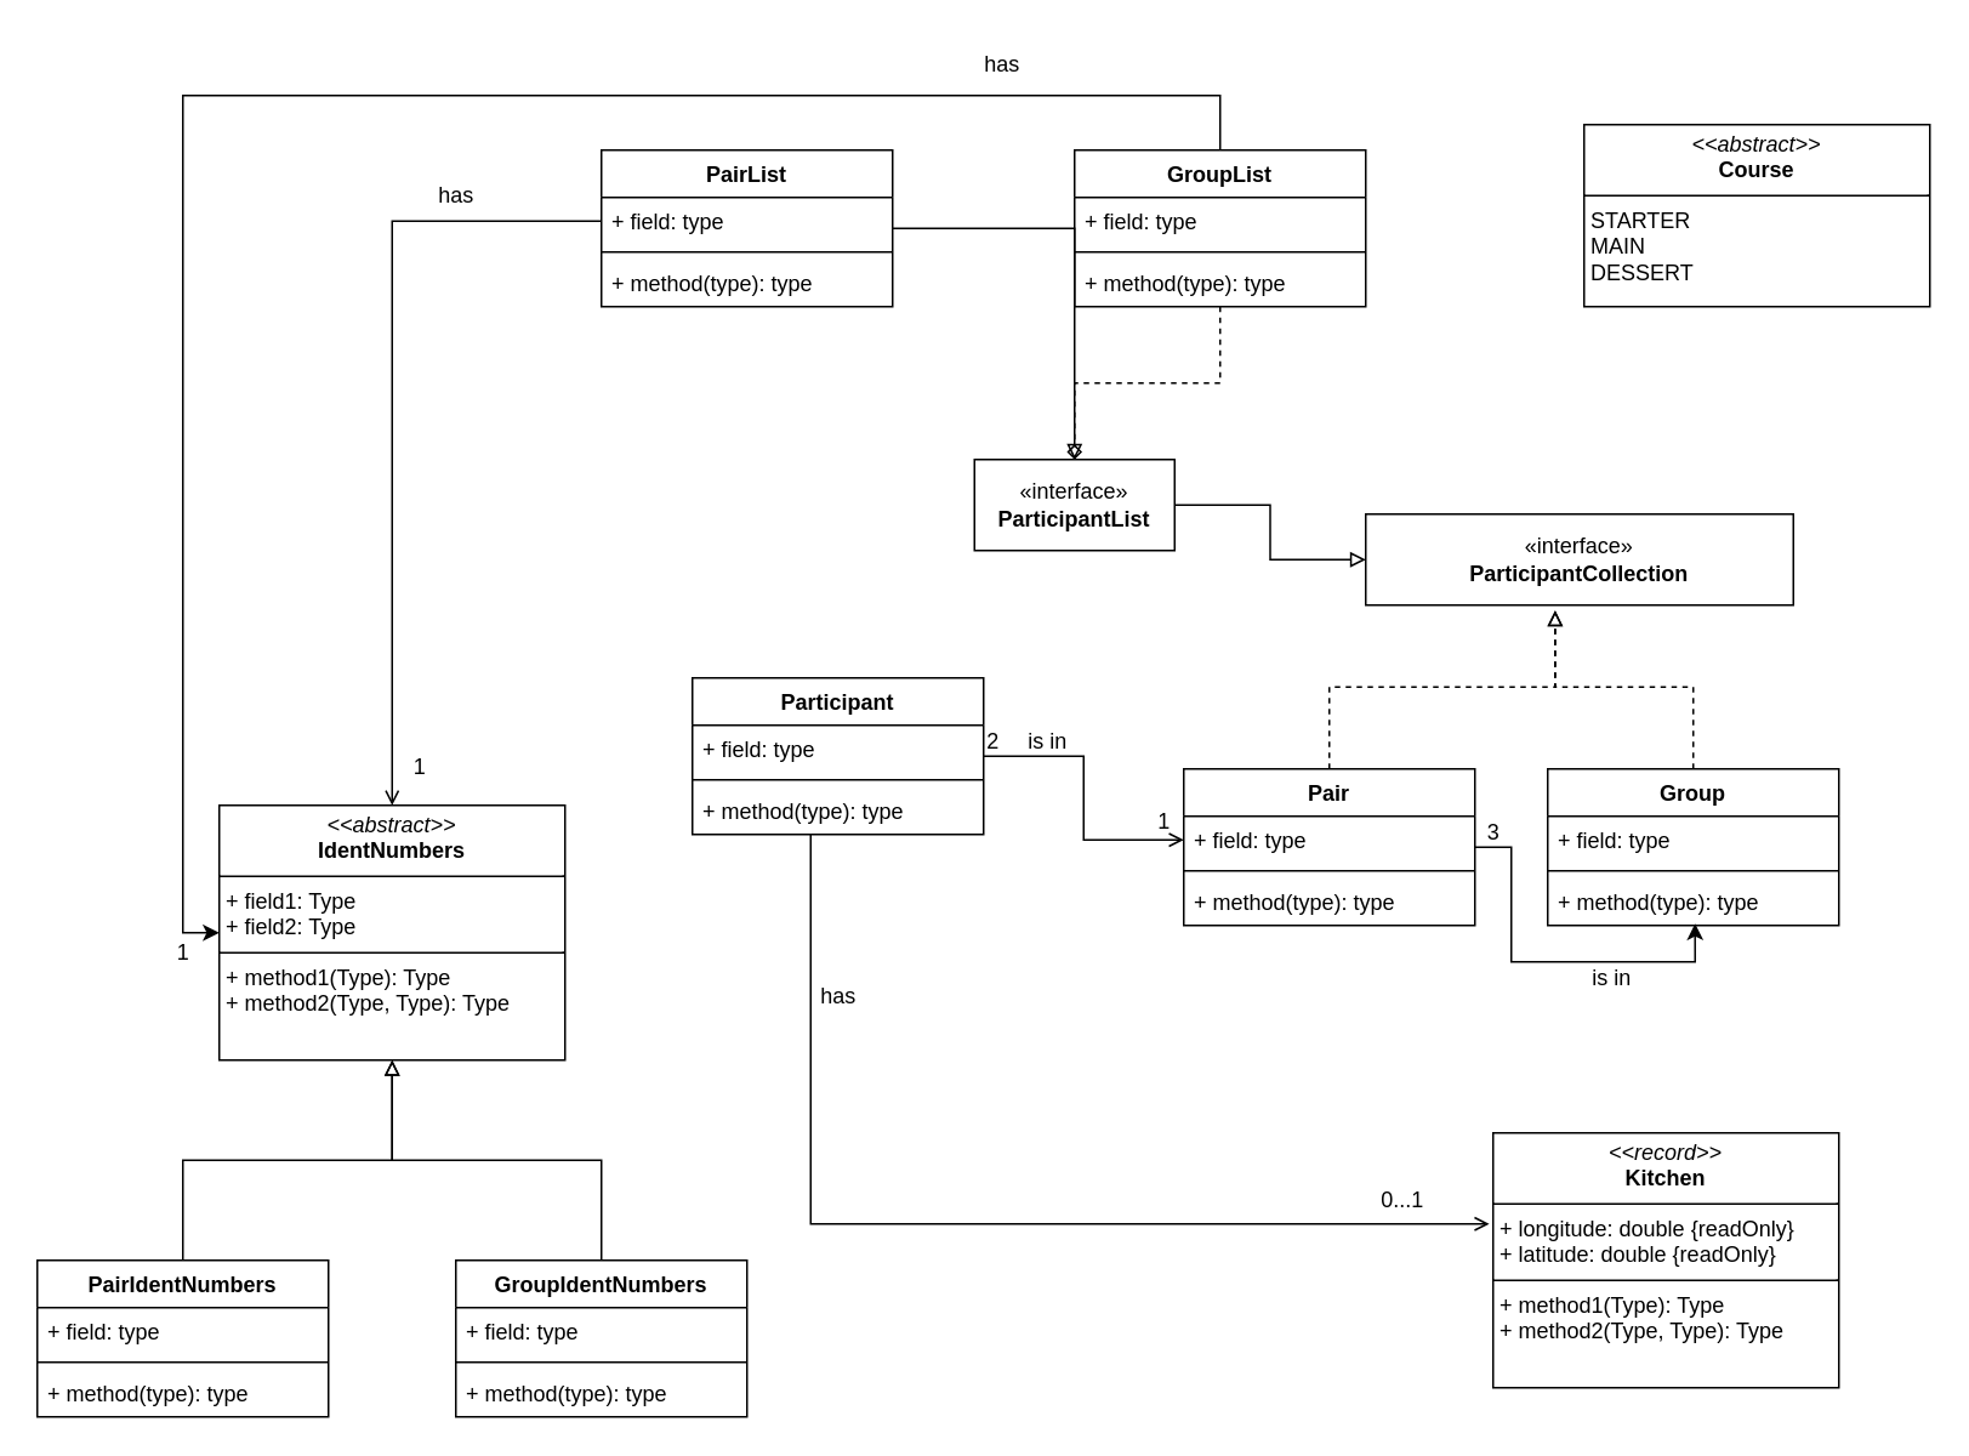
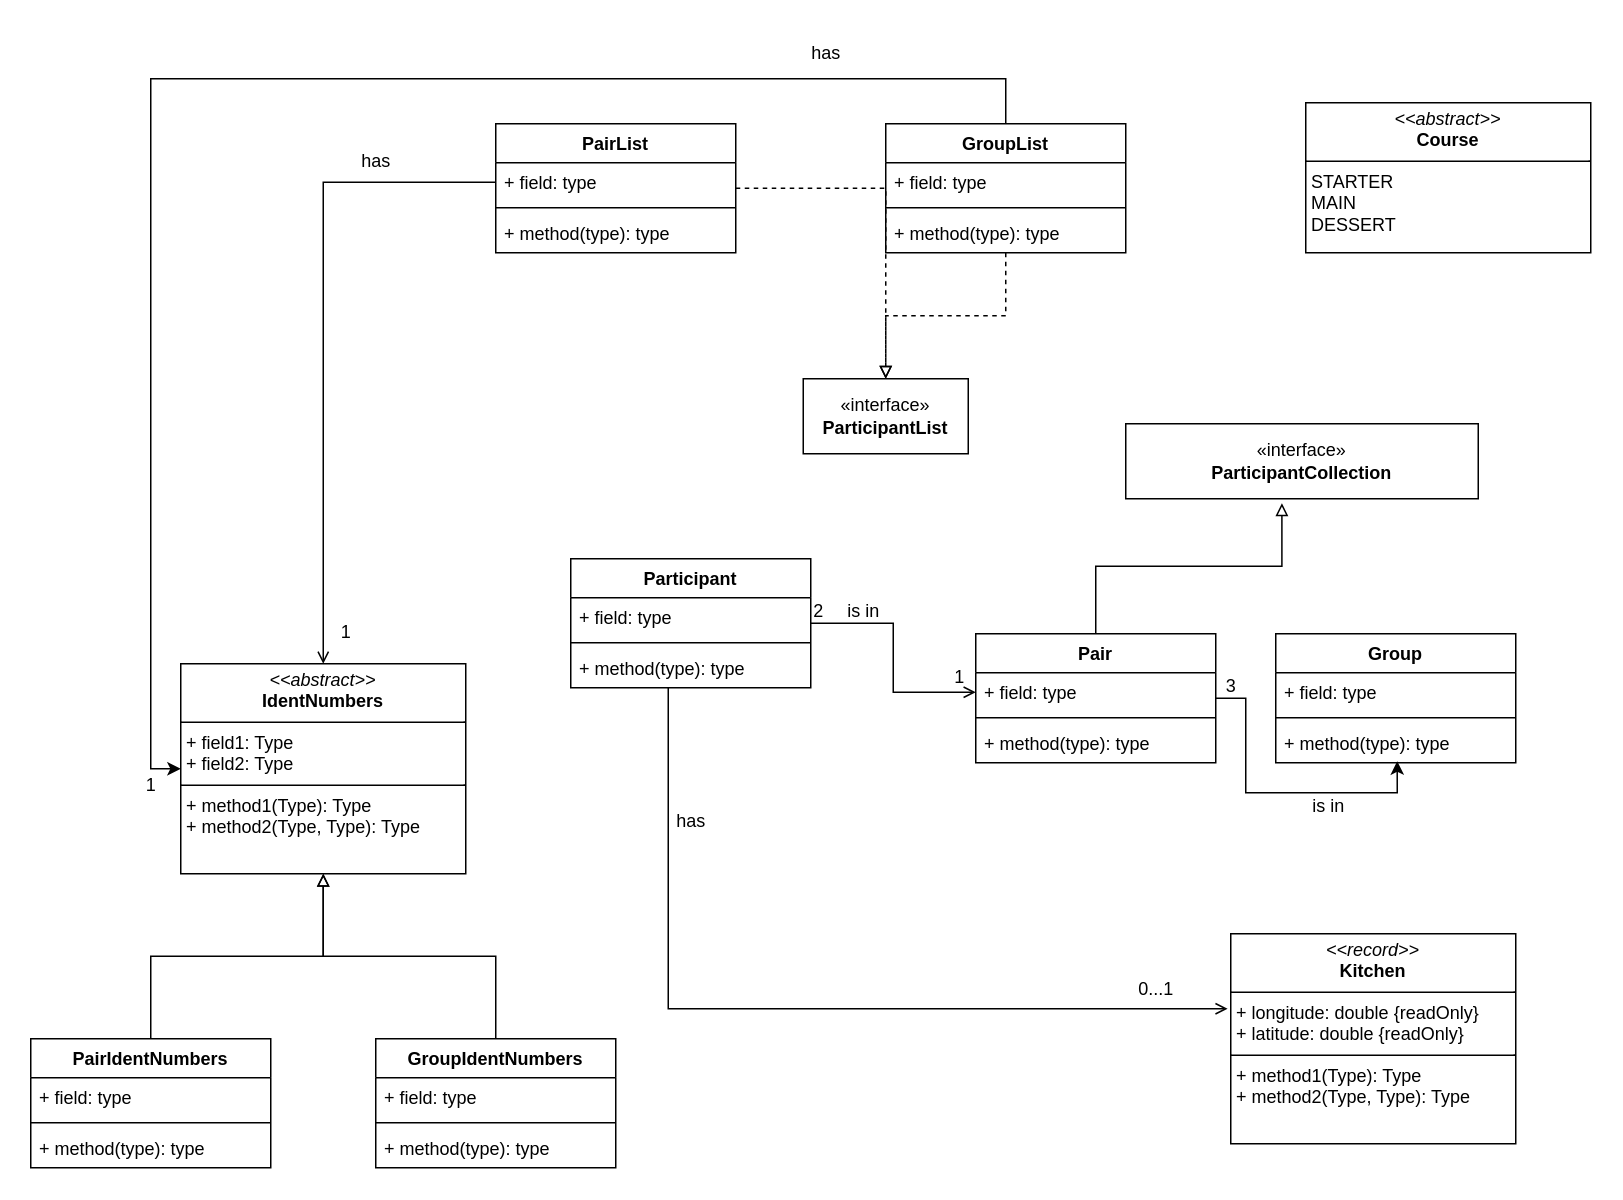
  <mxCell id="0" />
  <mxCell id="1" parent="0" />
  <mxCell id="2" value="«interface»&lt;br&gt;&lt;b&gt;ParticipantCollection&lt;/b&gt;" style="html=1;whiteSpace=wrap;" vertex="1" parent="1"><mxGeometry x="750" y="282" width="235" height="50" as="geometry" /></mxCell>
- <mxCell id="3" style="edgeStyle=orthogonalEdgeStyle;rounded=0;orthogonalLoop=1;jettySize=auto;html=1;endArrow=block;endFill=0;" edge="1" parent="1" source="4" target="2"><mxGeometry relative="1" as="geometry" /></mxCell>
  <mxCell id="4" value="«interface»&lt;br&gt;&lt;b&gt;ParticipantList&lt;/b&gt;" style="html=1;whiteSpace=wrap;" vertex="1" parent="1"><mxGeometry x="535" y="252" width="110" height="50" as="geometry" /></mxCell>
  <mxCell id="5" value="Group" style="swimlane;fontStyle=1;align=center;verticalAlign=top;childLayout=stackLayout;horizontal=1;startSize=26;horizontalStack=0;resizeParent=1;resizeParentMax=0;resizeLast=0;collapsible=1;marginBottom=0;whiteSpace=wrap;html=1;" vertex="1" parent="1"><mxGeometry x="850" y="422" width="160" height="86" as="geometry" /></mxCell>
  <mxCell id="6" value="+ field: type" style="text;strokeColor=none;fillColor=none;align=left;verticalAlign=top;spacingLeft=4;spacingRight=4;overflow=hidden;rotatable=0;points=[[0,0.5],[1,0.5]];portConstraint=eastwest;whiteSpace=wrap;html=1;" vertex="1" parent="5"><mxGeometry y="26" width="160" height="26" as="geometry" /></mxCell>
  <mxCell id="7" value="" style="line;strokeWidth=1;fillColor=none;align=left;verticalAlign=middle;spacingTop=-1;spacingLeft=3;spacingRight=3;rotatable=0;labelPosition=right;points=[];portConstraint=eastwest;strokeColor=inherit;" vertex="1" parent="5"><mxGeometry y="52" width="160" height="8" as="geometry" /></mxCell>
  <mxCell id="8" value="+ method(type): type" style="text;strokeColor=none;fillColor=none;align=left;verticalAlign=top;spacingLeft=4;spacingRight=4;overflow=hidden;rotatable=0;points=[[0,0.5],[1,0.5]];portConstraint=eastwest;whiteSpace=wrap;html=1;" vertex="1" parent="5"><mxGeometry y="60" width="160" height="26" as="geometry" /></mxCell>
  <mxCell id="9" style="edgeStyle=orthogonalEdgeStyle;rounded=0;orthogonalLoop=1;jettySize=auto;html=1;entryX=-0.011;entryY=0.357;entryDx=0;entryDy=0;entryPerimeter=0;endArrow=open;endFill=0;" edge="1" parent="1" source="41" target="45"><mxGeometry relative="1" as="geometry"><mxPoint x="790" y="713" as="targetPoint" /><Array as="points"><mxPoint x="445" y="672" /></Array></mxGeometry></mxCell>
  <mxCell id="10" value="Pair" style="swimlane;fontStyle=1;align=center;verticalAlign=top;childLayout=stackLayout;horizontal=1;startSize=26;horizontalStack=0;resizeParent=1;resizeParentMax=0;resizeLast=0;collapsible=1;marginBottom=0;whiteSpace=wrap;html=1;" vertex="1" parent="1"><mxGeometry x="650" y="422" width="160" height="86" as="geometry" /></mxCell>
  <mxCell id="11" value="+ field: type" style="text;strokeColor=none;fillColor=none;align=left;verticalAlign=top;spacingLeft=4;spacingRight=4;overflow=hidden;rotatable=0;points=[[0,0.5],[1,0.5]];portConstraint=eastwest;whiteSpace=wrap;html=1;" vertex="1" parent="10"><mxGeometry y="26" width="160" height="26" as="geometry" /></mxCell>
  <mxCell id="12" value="" style="line;strokeWidth=1;fillColor=none;align=left;verticalAlign=middle;spacingTop=-1;spacingLeft=3;spacingRight=3;rotatable=0;labelPosition=right;points=[];portConstraint=eastwest;strokeColor=inherit;" vertex="1" parent="10"><mxGeometry y="52" width="160" height="8" as="geometry" /></mxCell>
  <mxCell id="13" value="+ method(type): type" style="text;strokeColor=none;fillColor=none;align=left;verticalAlign=top;spacingLeft=4;spacingRight=4;overflow=hidden;rotatable=0;points=[[0,0.5],[1,0.5]];portConstraint=eastwest;whiteSpace=wrap;html=1;" vertex="1" parent="10"><mxGeometry y="60" width="160" height="26" as="geometry" /></mxCell>
- <mxCell id="14" style="edgeStyle=orthogonalEdgeStyle;rounded=0;orthogonalLoop=1;jettySize=auto;html=1;entryX=0.443;entryY=1.06;entryDx=0;entryDy=0;entryPerimeter=0;dashed=1;endArrow=block;endFill=0;" edge="1" parent="1" source="10" target="2"><mxGeometry relative="1" as="geometry" /></mxCell>
- <mxCell id="15" style="edgeStyle=orthogonalEdgeStyle;rounded=0;orthogonalLoop=1;jettySize=auto;html=1;entryX=0.443;entryY=1.06;entryDx=0;entryDy=0;entryPerimeter=0;dashed=1;endArrow=block;endFill=0;" edge="1" parent="1" source="5" target="2"><mxGeometry relative="1" as="geometry" /></mxCell>
- <mxCell id="16" style="edgeStyle=orthogonalEdgeStyle;rounded=0;orthogonalLoop=1;jettySize=auto;html=1;entryX=0.5;entryY=0;entryDx=0;entryDy=0;dashed=1;endArrow=diamond;endFill=0;" edge="1" parent="1" source="18" target="4"><mxGeometry relative="1" as="geometry" /></mxCell>
+ <mxCell id="14" style="edgeStyle=orthogonalEdgeStyle;rounded=0;orthogonalLoop=1;jettySize=auto;html=1;entryX=0.443;entryY=1.06;entryDx=0;entryDy=0;entryPerimeter=0;dashed=0;endArrow=block;endFill=0;" edge="1" parent="1" source="10" target="2"><mxGeometry relative="1" as="geometry" /></mxCell>
+ <mxCell id="16" style="edgeStyle=orthogonalEdgeStyle;rounded=0;orthogonalLoop=1;jettySize=auto;html=1;entryX=0.5;entryY=0;entryDx=0;entryDy=0;dashed=1;endArrow=block;endFill=0;" edge="1" parent="1" source="18" target="4"><mxGeometry relative="1" as="geometry" /></mxCell>
  <mxCell id="17" style="edgeStyle=orthogonalEdgeStyle;rounded=0;orthogonalLoop=1;jettySize=auto;html=1;entryX=0;entryY=0.5;entryDx=0;entryDy=0;" edge="1" parent="1" source="18" target="28"><mxGeometry relative="1" as="geometry"><Array as="points"><mxPoint x="670" y="52" /><mxPoint x="100" y="52" /><mxPoint x="100" y="512" /></Array></mxGeometry></mxCell>
  <mxCell id="18" value="GroupList" style="swimlane;fontStyle=1;align=center;verticalAlign=top;childLayout=stackLayout;horizontal=1;startSize=26;horizontalStack=0;resizeParent=1;resizeParentMax=0;resizeLast=0;collapsible=1;marginBottom=0;whiteSpace=wrap;html=1;" vertex="1" parent="1"><mxGeometry x="590" y="82" width="160" height="86" as="geometry" /></mxCell>
  <mxCell id="19" value="+ field: type" style="text;strokeColor=none;fillColor=none;align=left;verticalAlign=top;spacingLeft=4;spacingRight=4;overflow=hidden;rotatable=0;points=[[0,0.5],[1,0.5]];portConstraint=eastwest;whiteSpace=wrap;html=1;" vertex="1" parent="18"><mxGeometry y="26" width="160" height="26" as="geometry" /></mxCell>
  <mxCell id="20" value="" style="line;strokeWidth=1;fillColor=none;align=left;verticalAlign=middle;spacingTop=-1;spacingLeft=3;spacingRight=3;rotatable=0;labelPosition=right;points=[];portConstraint=eastwest;strokeColor=inherit;" vertex="1" parent="18"><mxGeometry y="52" width="160" height="8" as="geometry" /></mxCell>
  <mxCell id="21" value="+ method(type): type" style="text;strokeColor=none;fillColor=none;align=left;verticalAlign=top;spacingLeft=4;spacingRight=4;overflow=hidden;rotatable=0;points=[[0,0.5],[1,0.5]];portConstraint=eastwest;whiteSpace=wrap;html=1;" vertex="1" parent="18"><mxGeometry y="60" width="160" height="26" as="geometry" /></mxCell>
- <mxCell id="22" style="edgeStyle=orthogonalEdgeStyle;rounded=0;orthogonalLoop=1;jettySize=auto;html=1;entryX=0.5;entryY=0;entryDx=0;entryDy=0;dashed=0;endArrow=block;endFill=0;" edge="1" parent="1" source="23" target="4"><mxGeometry relative="1" as="geometry" /></mxCell>
+ <mxCell id="22" style="edgeStyle=orthogonalEdgeStyle;rounded=0;orthogonalLoop=1;jettySize=auto;html=1;entryX=0.5;entryY=0;entryDx=0;entryDy=0;dashed=1;endArrow=block;endFill=0;" edge="1" parent="1" source="23" target="4"><mxGeometry relative="1" as="geometry" /></mxCell>
  <mxCell id="23" value="PairList" style="swimlane;fontStyle=1;align=center;verticalAlign=top;childLayout=stackLayout;horizontal=1;startSize=26;horizontalStack=0;resizeParent=1;resizeParentMax=0;resizeLast=0;collapsible=1;marginBottom=0;whiteSpace=wrap;html=1;" vertex="1" parent="1"><mxGeometry x="330" y="82" width="160" height="86" as="geometry" /></mxCell>
  <mxCell id="24" value="+ field: type" style="text;strokeColor=none;fillColor=none;align=left;verticalAlign=top;spacingLeft=4;spacingRight=4;overflow=hidden;rotatable=0;points=[[0,0.5],[1,0.5]];portConstraint=eastwest;whiteSpace=wrap;html=1;" vertex="1" parent="23"><mxGeometry y="26" width="160" height="26" as="geometry" /></mxCell>
  <mxCell id="25" value="" style="line;strokeWidth=1;fillColor=none;align=left;verticalAlign=middle;spacingTop=-1;spacingLeft=3;spacingRight=3;rotatable=0;labelPosition=right;points=[];portConstraint=eastwest;strokeColor=inherit;" vertex="1" parent="23"><mxGeometry y="52" width="160" height="8" as="geometry" /></mxCell>
  <mxCell id="26" value="+ method(type): type" style="text;strokeColor=none;fillColor=none;align=left;verticalAlign=top;spacingLeft=4;spacingRight=4;overflow=hidden;rotatable=0;points=[[0,0.5],[1,0.5]];portConstraint=eastwest;whiteSpace=wrap;html=1;" vertex="1" parent="23"><mxGeometry y="60" width="160" height="26" as="geometry" /></mxCell>
  <mxCell id="27" style="edgeStyle=orthogonalEdgeStyle;rounded=0;orthogonalLoop=1;jettySize=auto;html=1;entryX=0;entryY=0.5;entryDx=0;entryDy=0;endArrow=none;endFill=0;startArrow=open;startFill=0;" edge="1" parent="1" source="28" target="24"><mxGeometry relative="1" as="geometry" /></mxCell>
  <mxCell id="28" value="&lt;p style=&quot;margin:0px;margin-top:4px;text-align:center;&quot;&gt;&lt;i&gt;&amp;lt;&amp;lt;abstract&amp;gt;&amp;gt;&lt;/i&gt;&lt;br&gt;&lt;b&gt;IdentNumbers&lt;/b&gt;&lt;/p&gt;&lt;hr size=&quot;1&quot; style=&quot;border-style:solid;&quot;&gt;&lt;p style=&quot;margin:0px;margin-left:4px;&quot;&gt;+ field1: Type&lt;br&gt;+ field2: Type&lt;/p&gt;&lt;hr size=&quot;1&quot; style=&quot;border-style:solid;&quot;&gt;&lt;p style=&quot;margin:0px;margin-left:4px;&quot;&gt;+ method1(Type): Type&lt;br&gt;+ method2(Type, Type): Type&lt;/p&gt;" style="verticalAlign=top;align=left;overflow=fill;html=1;whiteSpace=wrap;" vertex="1" parent="1"><mxGeometry x="120" y="442" width="190" height="140" as="geometry" /></mxCell>
  <mxCell id="29" style="edgeStyle=orthogonalEdgeStyle;rounded=0;orthogonalLoop=1;jettySize=auto;html=1;entryX=0.5;entryY=1;entryDx=0;entryDy=0;endArrow=block;endFill=0;" edge="1" parent="1" source="30" target="28"><mxGeometry relative="1" as="geometry" /></mxCell>
  <mxCell id="30" value="GroupIdentNumbers" style="swimlane;fontStyle=1;align=center;verticalAlign=top;childLayout=stackLayout;horizontal=1;startSize=26;horizontalStack=0;resizeParent=1;resizeParentMax=0;resizeLast=0;collapsible=1;marginBottom=0;whiteSpace=wrap;html=1;" vertex="1" parent="1"><mxGeometry x="250" y="692" width="160" height="86" as="geometry" /></mxCell>
  <mxCell id="31" value="+ field: type" style="text;strokeColor=none;fillColor=none;align=left;verticalAlign=top;spacingLeft=4;spacingRight=4;overflow=hidden;rotatable=0;points=[[0,0.5],[1,0.5]];portConstraint=eastwest;whiteSpace=wrap;html=1;" vertex="1" parent="30"><mxGeometry y="26" width="160" height="26" as="geometry" /></mxCell>
  <mxCell id="32" value="" style="line;strokeWidth=1;fillColor=none;align=left;verticalAlign=middle;spacingTop=-1;spacingLeft=3;spacingRight=3;rotatable=0;labelPosition=right;points=[];portConstraint=eastwest;strokeColor=inherit;" vertex="1" parent="30"><mxGeometry y="52" width="160" height="8" as="geometry" /></mxCell>
  <mxCell id="33" value="+ method(type): type" style="text;strokeColor=none;fillColor=none;align=left;verticalAlign=top;spacingLeft=4;spacingRight=4;overflow=hidden;rotatable=0;points=[[0,0.5],[1,0.5]];portConstraint=eastwest;whiteSpace=wrap;html=1;" vertex="1" parent="30"><mxGeometry y="60" width="160" height="26" as="geometry" /></mxCell>
  <mxCell id="34" style="edgeStyle=orthogonalEdgeStyle;rounded=0;orthogonalLoop=1;jettySize=auto;html=1;entryX=0.5;entryY=1;entryDx=0;entryDy=0;endArrow=block;endFill=0;" edge="1" parent="1" source="35" target="28"><mxGeometry relative="1" as="geometry" /></mxCell>
  <mxCell id="35" value="PairIdentNumbers" style="swimlane;fontStyle=1;align=center;verticalAlign=top;childLayout=stackLayout;horizontal=1;startSize=26;horizontalStack=0;resizeParent=1;resizeParentMax=0;resizeLast=0;collapsible=1;marginBottom=0;whiteSpace=wrap;html=1;" vertex="1" parent="1"><mxGeometry x="20" y="692" width="160" height="86" as="geometry" /></mxCell>
  <mxCell id="36" value="+ field: type" style="text;strokeColor=none;fillColor=none;align=left;verticalAlign=top;spacingLeft=4;spacingRight=4;overflow=hidden;rotatable=0;points=[[0,0.5],[1,0.5]];portConstraint=eastwest;whiteSpace=wrap;html=1;" vertex="1" parent="35"><mxGeometry y="26" width="160" height="26" as="geometry" /></mxCell>
  <mxCell id="37" value="" style="line;strokeWidth=1;fillColor=none;align=left;verticalAlign=middle;spacingTop=-1;spacingLeft=3;spacingRight=3;rotatable=0;labelPosition=right;points=[];portConstraint=eastwest;strokeColor=inherit;" vertex="1" parent="35"><mxGeometry y="52" width="160" height="8" as="geometry" /></mxCell>
  <mxCell id="38" value="+ method(type): type" style="text;strokeColor=none;fillColor=none;align=left;verticalAlign=top;spacingLeft=4;spacingRight=4;overflow=hidden;rotatable=0;points=[[0,0.5],[1,0.5]];portConstraint=eastwest;whiteSpace=wrap;html=1;" vertex="1" parent="35"><mxGeometry y="60" width="160" height="26" as="geometry" /></mxCell>
  <mxCell id="39" value="&lt;p style=&quot;margin:0px;margin-top:4px;text-align:center;&quot;&gt;&lt;i&gt;&amp;lt;&amp;lt;abstract&amp;gt;&amp;gt;&lt;/i&gt;&lt;br&gt;&lt;b&gt;Course&lt;/b&gt;&lt;/p&gt;&lt;hr size=&quot;1&quot; style=&quot;border-style:solid;&quot;&gt;&lt;p style=&quot;margin:0px;margin-left:4px;&quot;&gt;STARTER&lt;/p&gt;&lt;p style=&quot;margin:0px;margin-left:4px;&quot;&gt;MAIN&lt;/p&gt;&lt;p style=&quot;margin:0px;margin-left:4px;&quot;&gt;DESSERT&lt;/p&gt;&lt;p style=&quot;margin:0px;margin-left:4px;&quot;&gt;&lt;br&gt;&lt;/p&gt;" style="verticalAlign=top;align=left;overflow=fill;html=1;whiteSpace=wrap;" vertex="1" parent="1"><mxGeometry x="870" y="68" width="190" height="100" as="geometry" /></mxCell>
  <mxCell id="40" style="edgeStyle=orthogonalEdgeStyle;rounded=0;orthogonalLoop=1;jettySize=auto;html=1;entryX=0;entryY=0.5;entryDx=0;entryDy=0;verticalAlign=bottom;endArrow=open;endFill=0;horizontal=1;shadow=0;flowAnimation=0;strokeColor=default;" edge="1" parent="1" source="41" target="11"><mxGeometry relative="1" as="geometry" /></mxCell>
  <mxCell id="41" value="Participant" style="swimlane;fontStyle=1;align=center;verticalAlign=top;childLayout=stackLayout;horizontal=1;startSize=26;horizontalStack=0;resizeParent=1;resizeParentMax=0;resizeLast=0;collapsible=1;marginBottom=0;whiteSpace=wrap;html=1;" vertex="1" parent="1"><mxGeometry x="380" y="372" width="160" height="86" as="geometry" /></mxCell>
  <mxCell id="42" value="+ field: type" style="text;strokeColor=none;fillColor=none;align=left;verticalAlign=top;spacingLeft=4;spacingRight=4;overflow=hidden;rotatable=0;points=[[0,0.5],[1,0.5]];portConstraint=eastwest;whiteSpace=wrap;html=1;" vertex="1" parent="41"><mxGeometry y="26" width="160" height="26" as="geometry" /></mxCell>
  <mxCell id="43" value="" style="line;strokeWidth=1;fillColor=none;align=left;verticalAlign=middle;spacingTop=-1;spacingLeft=3;spacingRight=3;rotatable=0;labelPosition=right;points=[];portConstraint=eastwest;strokeColor=inherit;" vertex="1" parent="41"><mxGeometry y="52" width="160" height="8" as="geometry" /></mxCell>
  <mxCell id="44" value="+ method(type): type" style="text;strokeColor=none;fillColor=none;align=left;verticalAlign=top;spacingLeft=4;spacingRight=4;overflow=hidden;rotatable=0;points=[[0,0.5],[1,0.5]];portConstraint=eastwest;whiteSpace=wrap;html=1;" vertex="1" parent="41"><mxGeometry y="60" width="160" height="26" as="geometry" /></mxCell>
  <mxCell id="45" value="&lt;p style=&quot;margin:0px;margin-top:4px;text-align:center;&quot;&gt;&lt;i&gt;&amp;lt;&amp;lt;record&amp;gt;&amp;gt;&lt;/i&gt;&lt;br&gt;&lt;b&gt;Kitchen&lt;/b&gt;&lt;/p&gt;&lt;hr size=&quot;1&quot; style=&quot;border-style:solid;&quot;&gt;&lt;p style=&quot;margin:0px;margin-left:4px;&quot;&gt;+ longitude: double {readOnly}&lt;/p&gt;&lt;p style=&quot;margin:0px;margin-left:4px;&quot;&gt;+ latitude: double {readOnly}&lt;/p&gt;&lt;hr size=&quot;1&quot; style=&quot;border-style:solid;&quot;&gt;&lt;p style=&quot;margin:0px;margin-left:4px;&quot;&gt;+ method1(Type): Type&lt;br&gt;+ method2(Type, Type): Type&lt;/p&gt;" style="verticalAlign=top;align=left;overflow=fill;html=1;whiteSpace=wrap;" vertex="1" parent="1"><mxGeometry x="820" y="622" width="190" height="140" as="geometry" /></mxCell>
  <mxCell id="46" style="edgeStyle=orthogonalEdgeStyle;rounded=0;orthogonalLoop=1;jettySize=auto;html=1;entryX=0.506;entryY=0.962;entryDx=0;entryDy=0;entryPerimeter=0;" edge="1" parent="1" source="10" target="8"><mxGeometry relative="1" as="geometry" /></mxCell>
  <mxCell id="47" value="is in" style="text;html=1;align=center;verticalAlign=middle;resizable=0;points=[];autosize=1;strokeColor=none;fillColor=none;" vertex="1" parent="1"><mxGeometry x="555" y="392" width="40" height="30" as="geometry" /></mxCell>
  <mxCell id="48" value="2" style="text;html=1;align=center;verticalAlign=middle;resizable=0;points=[];autosize=1;strokeColor=none;fillColor=none;" vertex="1" parent="1"><mxGeometry x="530" y="392" width="30" height="30" as="geometry" /></mxCell>
  <mxCell id="49" value="1" style="text;html=1;align=center;verticalAlign=middle;resizable=0;points=[];autosize=1;strokeColor=none;fillColor=none;spacingBottom=0;" vertex="1" parent="1"><mxGeometry x="624" y="436" width="30" height="30" as="geometry" /></mxCell>
  <mxCell id="50" value="3" style="text;html=1;align=center;verticalAlign=middle;resizable=0;points=[];autosize=1;strokeColor=none;fillColor=none;" vertex="1" parent="1"><mxGeometry x="805" y="442" width="30" height="30" as="geometry" /></mxCell>
  <mxCell id="51" value="is in" style="text;html=1;align=center;verticalAlign=middle;resizable=0;points=[];autosize=1;strokeColor=none;fillColor=none;" vertex="1" parent="1"><mxGeometry x="865" y="522" width="40" height="30" as="geometry" /></mxCell>
  <mxCell id="52" value="has" style="text;html=1;align=center;verticalAlign=middle;resizable=0;points=[];autosize=1;strokeColor=none;fillColor=none;" vertex="1" parent="1"><mxGeometry x="440" y="532" width="40" height="30" as="geometry" /></mxCell>
  <mxCell id="53" value="0...1" style="text;html=1;align=center;verticalAlign=middle;resizable=0;points=[];autosize=1;strokeColor=none;fillColor=none;" vertex="1" parent="1"><mxGeometry x="745" y="644" width="50" height="30" as="geometry" /></mxCell>
  <mxCell id="54" value="has" style="text;html=1;align=center;verticalAlign=middle;resizable=0;points=[];autosize=1;strokeColor=none;fillColor=none;" vertex="1" parent="1"><mxGeometry x="230" y="92" width="40" height="30" as="geometry" /></mxCell>
  <mxCell id="55" value="1" style="text;html=1;align=center;verticalAlign=middle;resizable=0;points=[];autosize=1;strokeColor=none;fillColor=none;" vertex="1" parent="1"><mxGeometry x="215" y="406" width="30" height="30" as="geometry" /></mxCell>
  <mxCell id="56" value="has" style="text;html=1;align=center;verticalAlign=middle;resizable=0;points=[];autosize=1;strokeColor=none;fillColor=none;" vertex="1" parent="1"><mxGeometry x="530" y="20" width="40" height="30" as="geometry" /></mxCell>
  <mxCell id="57" value="1" style="text;html=1;align=center;verticalAlign=middle;resizable=0;points=[];autosize=1;strokeColor=none;fillColor=none;" vertex="1" parent="1"><mxGeometry x="85" y="508" width="30" height="30" as="geometry" /></mxCell>
